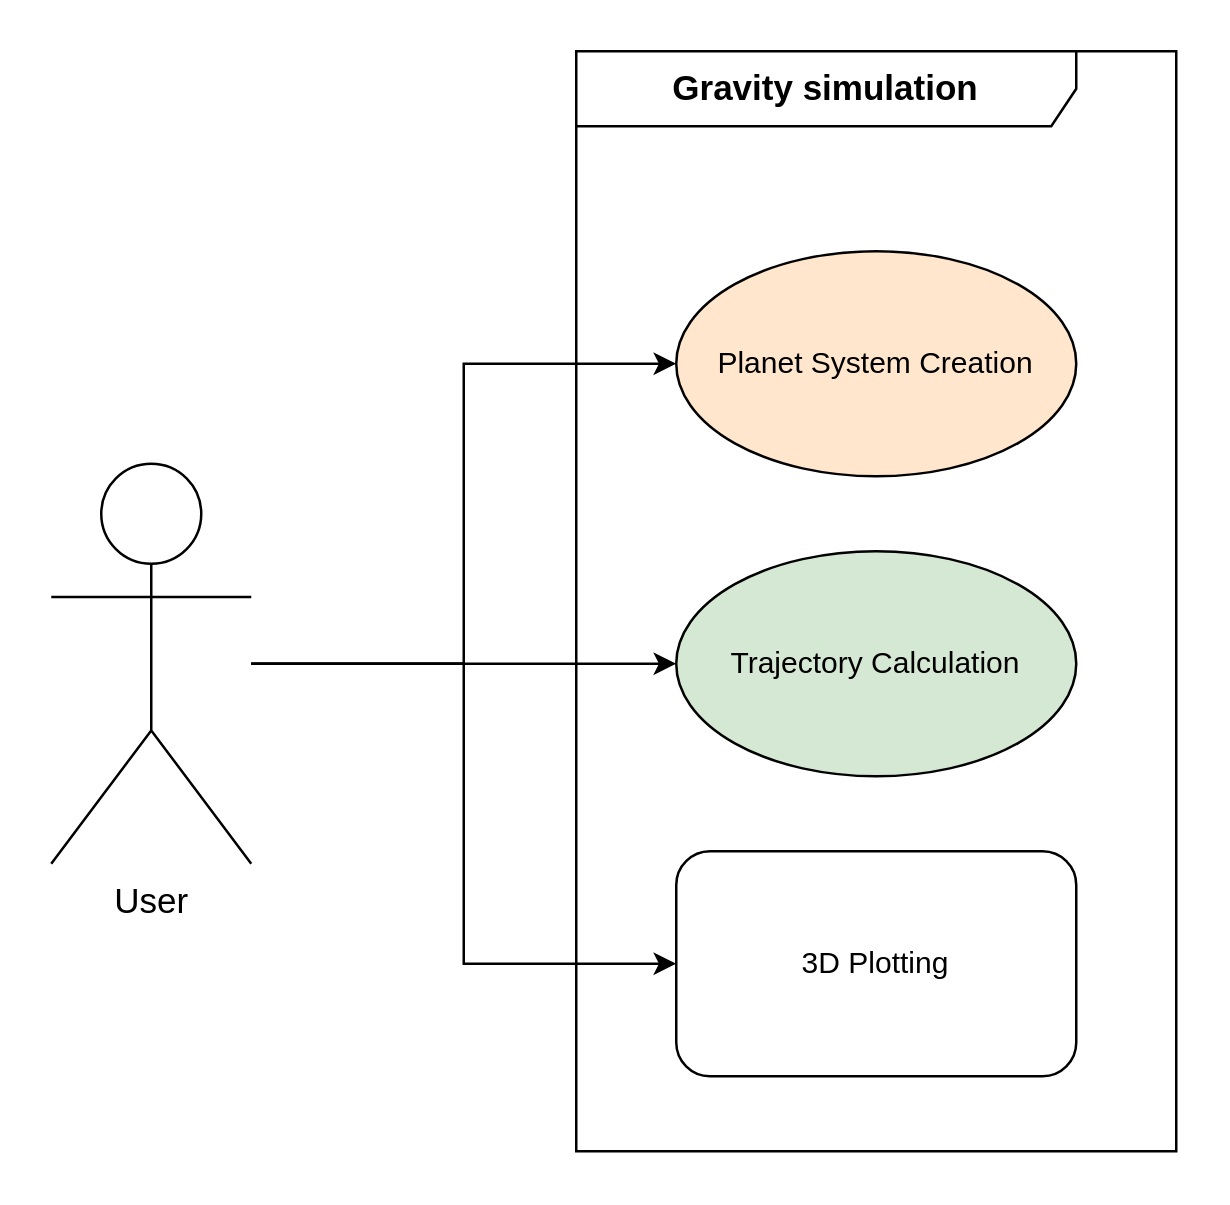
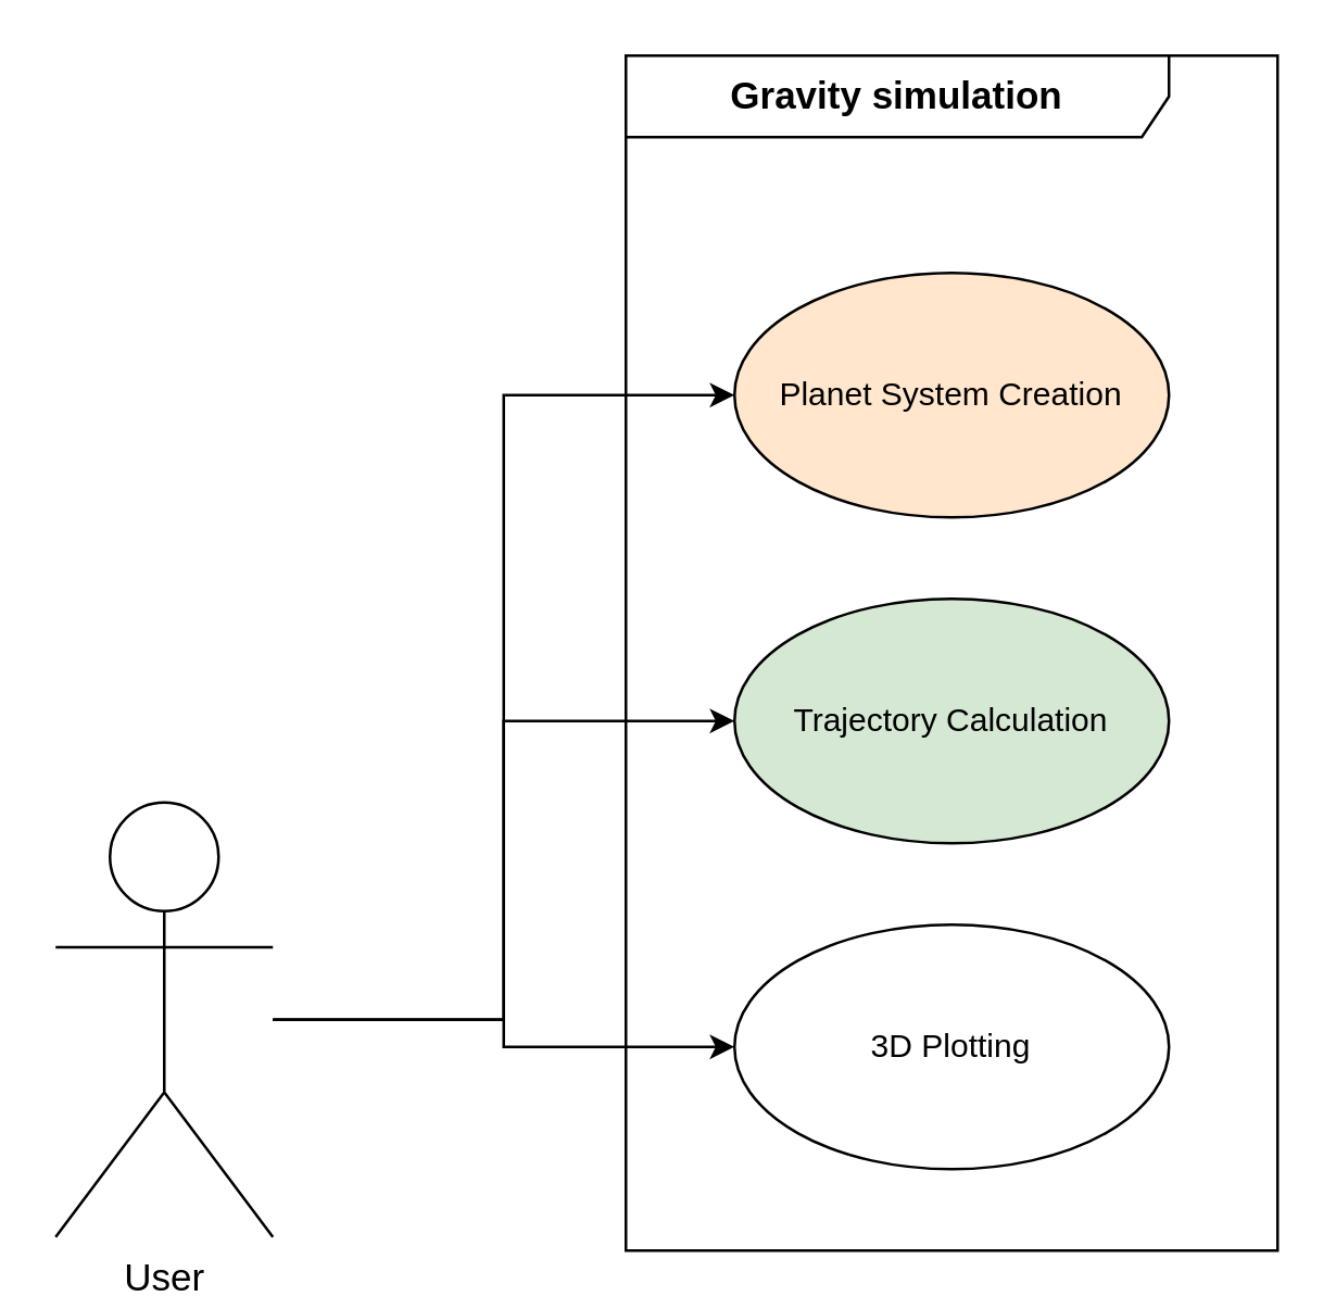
  <mxCell id="0" />
  <mxCell id="1" parent="0" />
  <mxCell id="2" value="&lt;b style=&quot;font-size: 14px&quot;&gt;&lt;font color=&quot;#000000&quot;&gt;Gravity simulation &lt;/font&gt;&lt;br&gt;&lt;/b&gt;" style="shape=umlFrame;whiteSpace=wrap;html=1;strokeWidth=1;fillColor=none;width=200;height=30;fontColor=#000099;" vertex="1" parent="1"><mxGeometry x="230" y="20" width="240" height="440" as="geometry" /></mxCell>
  <mxCell id="3" value="Planet System Creation" style="ellipse;whiteSpace=wrap;html=1;strokeColor=#000000;fillColor=#ffe6cc;" vertex="1" parent="1"><mxGeometry x="270" y="100" width="160" height="90" as="geometry" /></mxCell>
  <mxCell id="4" value="Trajectory Calculation" style="ellipse;whiteSpace=wrap;html=1;strokeColor=#000000;fillColor=#d5e8d4;" vertex="1" parent="1"><mxGeometry x="270" y="220" width="160" height="90" as="geometry" /></mxCell>
- <mxCell id="5" value="3D Plotting" style="whiteSpace=wrap;html=1;strokeColor=#000000;rounded=1;" vertex="1" parent="1"><mxGeometry x="270" y="340" width="160" height="90" as="geometry" /></mxCell>
+ <mxCell id="5" value="3D Plotting" style="ellipse;whiteSpace=wrap;html=1;strokeColor=#000000;" vertex="1" parent="1"><mxGeometry x="270" y="340" width="160" height="90" as="geometry" /></mxCell>
  <mxCell id="6" style="edgeStyle=orthogonalEdgeStyle;rounded=0;orthogonalLoop=1;jettySize=auto;html=1;entryX=0;entryY=0.5;entryDx=0;entryDy=0;" edge="1" parent="1" source="9" target="3"><mxGeometry relative="1" as="geometry" /></mxCell>
  <mxCell id="7" style="edgeStyle=orthogonalEdgeStyle;rounded=0;orthogonalLoop=1;jettySize=auto;html=1;" edge="1" parent="1" source="9" target="4"><mxGeometry relative="1" as="geometry" /></mxCell>
  <mxCell id="8" style="edgeStyle=orthogonalEdgeStyle;rounded=0;orthogonalLoop=1;jettySize=auto;html=1;entryX=0;entryY=0.5;entryDx=0;entryDy=0;" edge="1" parent="1" source="9" target="5"><mxGeometry relative="1" as="geometry" /></mxCell>
- <mxCell id="9" value="&lt;div style=&quot;font-size: 14px&quot;&gt;User&lt;/div&gt;" style="shape=umlActor;verticalLabelPosition=bottom;verticalAlign=top;html=1;strokeColor=#000000;" vertex="1" parent="1"><mxGeometry x="20" y="185" width="80" height="160" as="geometry" /></mxCell>
+ <mxCell id="9" value="&lt;div style=&quot;font-size: 14px&quot;&gt;User&lt;/div&gt;" style="shape=umlActor;verticalLabelPosition=bottom;verticalAlign=top;html=1;strokeColor=#000000;" vertex="1" parent="1"><mxGeometry x="20" y="295" width="80" height="160" as="geometry" /></mxCell>
